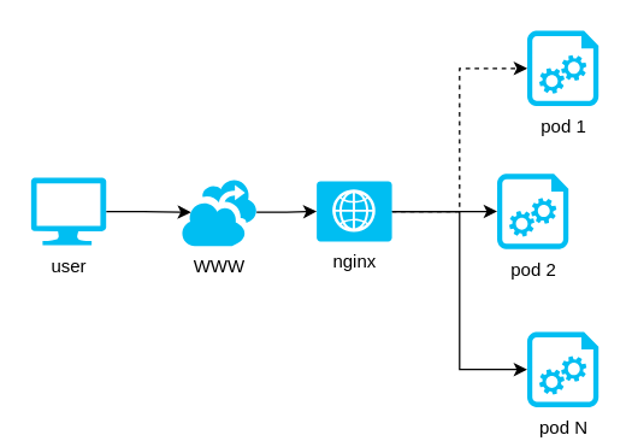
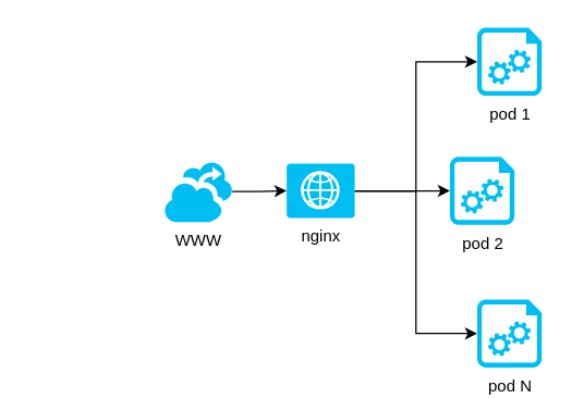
  <mxCell id="0" />
  <mxCell id="1" parent="0" />
  <mxCell id="2" value="pod 1" style="verticalLabelPosition=bottom;html=1;verticalAlign=top;align=center;strokeColor=none;fillColor=#00BEF2;shape=mxgraph.azure.startup_task;pointerEvents=1;" vertex="1" parent="1"><mxGeometry x="350" y="20" width="47.5" height="50" as="geometry" /></mxCell>
  <mxCell id="3" value="pod 2" style="verticalLabelPosition=bottom;html=1;verticalAlign=top;align=center;strokeColor=none;fillColor=#00BEF2;shape=mxgraph.azure.startup_task;pointerEvents=1;" vertex="1" parent="1"><mxGeometry x="330" y="115" width="47.5" height="50" as="geometry" /></mxCell>
  <mxCell id="4" value="pod N" style="verticalLabelPosition=bottom;html=1;verticalAlign=top;align=center;strokeColor=none;fillColor=#00BEF2;shape=mxgraph.azure.startup_task;pointerEvents=1;" vertex="1" parent="1"><mxGeometry x="350" y="220" width="47.5" height="50" as="geometry" /></mxCell>
  <mxCell id="5" style="edgeStyle=orthogonalEdgeStyle;rounded=0;orthogonalLoop=1;jettySize=auto;html=1;exitX=1;exitY=0.5;exitDx=0;exitDy=0;exitPerimeter=0;entryX=0;entryY=0.5;entryDx=0;entryDy=0;entryPerimeter=0;" edge="1" parent="1" source="8" target="3"><mxGeometry relative="1" as="geometry" /></mxCell>
  <mxCell id="6" style="edgeStyle=orthogonalEdgeStyle;rounded=0;orthogonalLoop=1;jettySize=auto;html=1;exitX=1;exitY=0.5;exitDx=0;exitDy=0;exitPerimeter=0;entryX=0;entryY=0.5;entryDx=0;entryDy=0;entryPerimeter=0;" edge="1" parent="1" source="8" target="4"><mxGeometry relative="1" as="geometry" /></mxCell>
- <mxCell id="7" style="edgeStyle=orthogonalEdgeStyle;rounded=0;orthogonalLoop=1;jettySize=auto;html=1;exitX=1;exitY=0.5;exitDx=0;exitDy=0;exitPerimeter=0;entryX=0;entryY=0.5;entryDx=0;entryDy=0;entryPerimeter=0;dashed=1;" edge="1" parent="1" source="8" target="2"><mxGeometry relative="1" as="geometry" /></mxCell>
+ <mxCell id="7" style="edgeStyle=orthogonalEdgeStyle;rounded=0;orthogonalLoop=1;jettySize=auto;html=1;exitX=1;exitY=0.5;exitDx=0;exitDy=0;exitPerimeter=0;entryX=0;entryY=0.5;entryDx=0;entryDy=0;entryPerimeter=0;" edge="1" parent="1" source="8" target="2"><mxGeometry relative="1" as="geometry" /></mxCell>
  <mxCell id="8" value="nginx" style="verticalLabelPosition=bottom;html=1;verticalAlign=top;align=center;strokeColor=none;fillColor=#00BEF2;shape=mxgraph.azure.web_role;" vertex="1" parent="1"><mxGeometry x="210" y="120" width="50" height="40" as="geometry" /></mxCell>
- <mxCell id="9" style="edgeStyle=orthogonalEdgeStyle;rounded=0;orthogonalLoop=1;jettySize=auto;html=1;exitX=1;exitY=0.5;exitDx=0;exitDy=0;exitPerimeter=0;entryX=0.13;entryY=0.5;entryDx=0;entryDy=0;entryPerimeter=0;" edge="1" parent="1" source="10" target="12"><mxGeometry relative="1" as="geometry" /></mxCell>
- <mxCell id="10" value="user" style="verticalLabelPosition=bottom;html=1;verticalAlign=top;align=center;strokeColor=none;fillColor=#00BEF2;shape=mxgraph.azure.computer;pointerEvents=1;" vertex="1" parent="1"><mxGeometry x="20" y="117.5" width="50" height="45" as="geometry" /></mxCell>
  <mxCell id="11" style="edgeStyle=orthogonalEdgeStyle;rounded=0;orthogonalLoop=1;jettySize=auto;html=1;entryX=0;entryY=0.5;entryDx=0;entryDy=0;entryPerimeter=0;" edge="1" parent="1" source="12" target="8"><mxGeometry relative="1" as="geometry" /></mxCell>
  <mxCell id="12" value="WWW" style="verticalLabelPosition=bottom;html=1;verticalAlign=top;align=center;strokeColor=none;fillColor=#00BEF2;shape=mxgraph.azure.hyper_v_recovery_manager;" vertex="1" parent="1"><mxGeometry x="120" y="118" width="50" height="45" as="geometry" /></mxCell>
